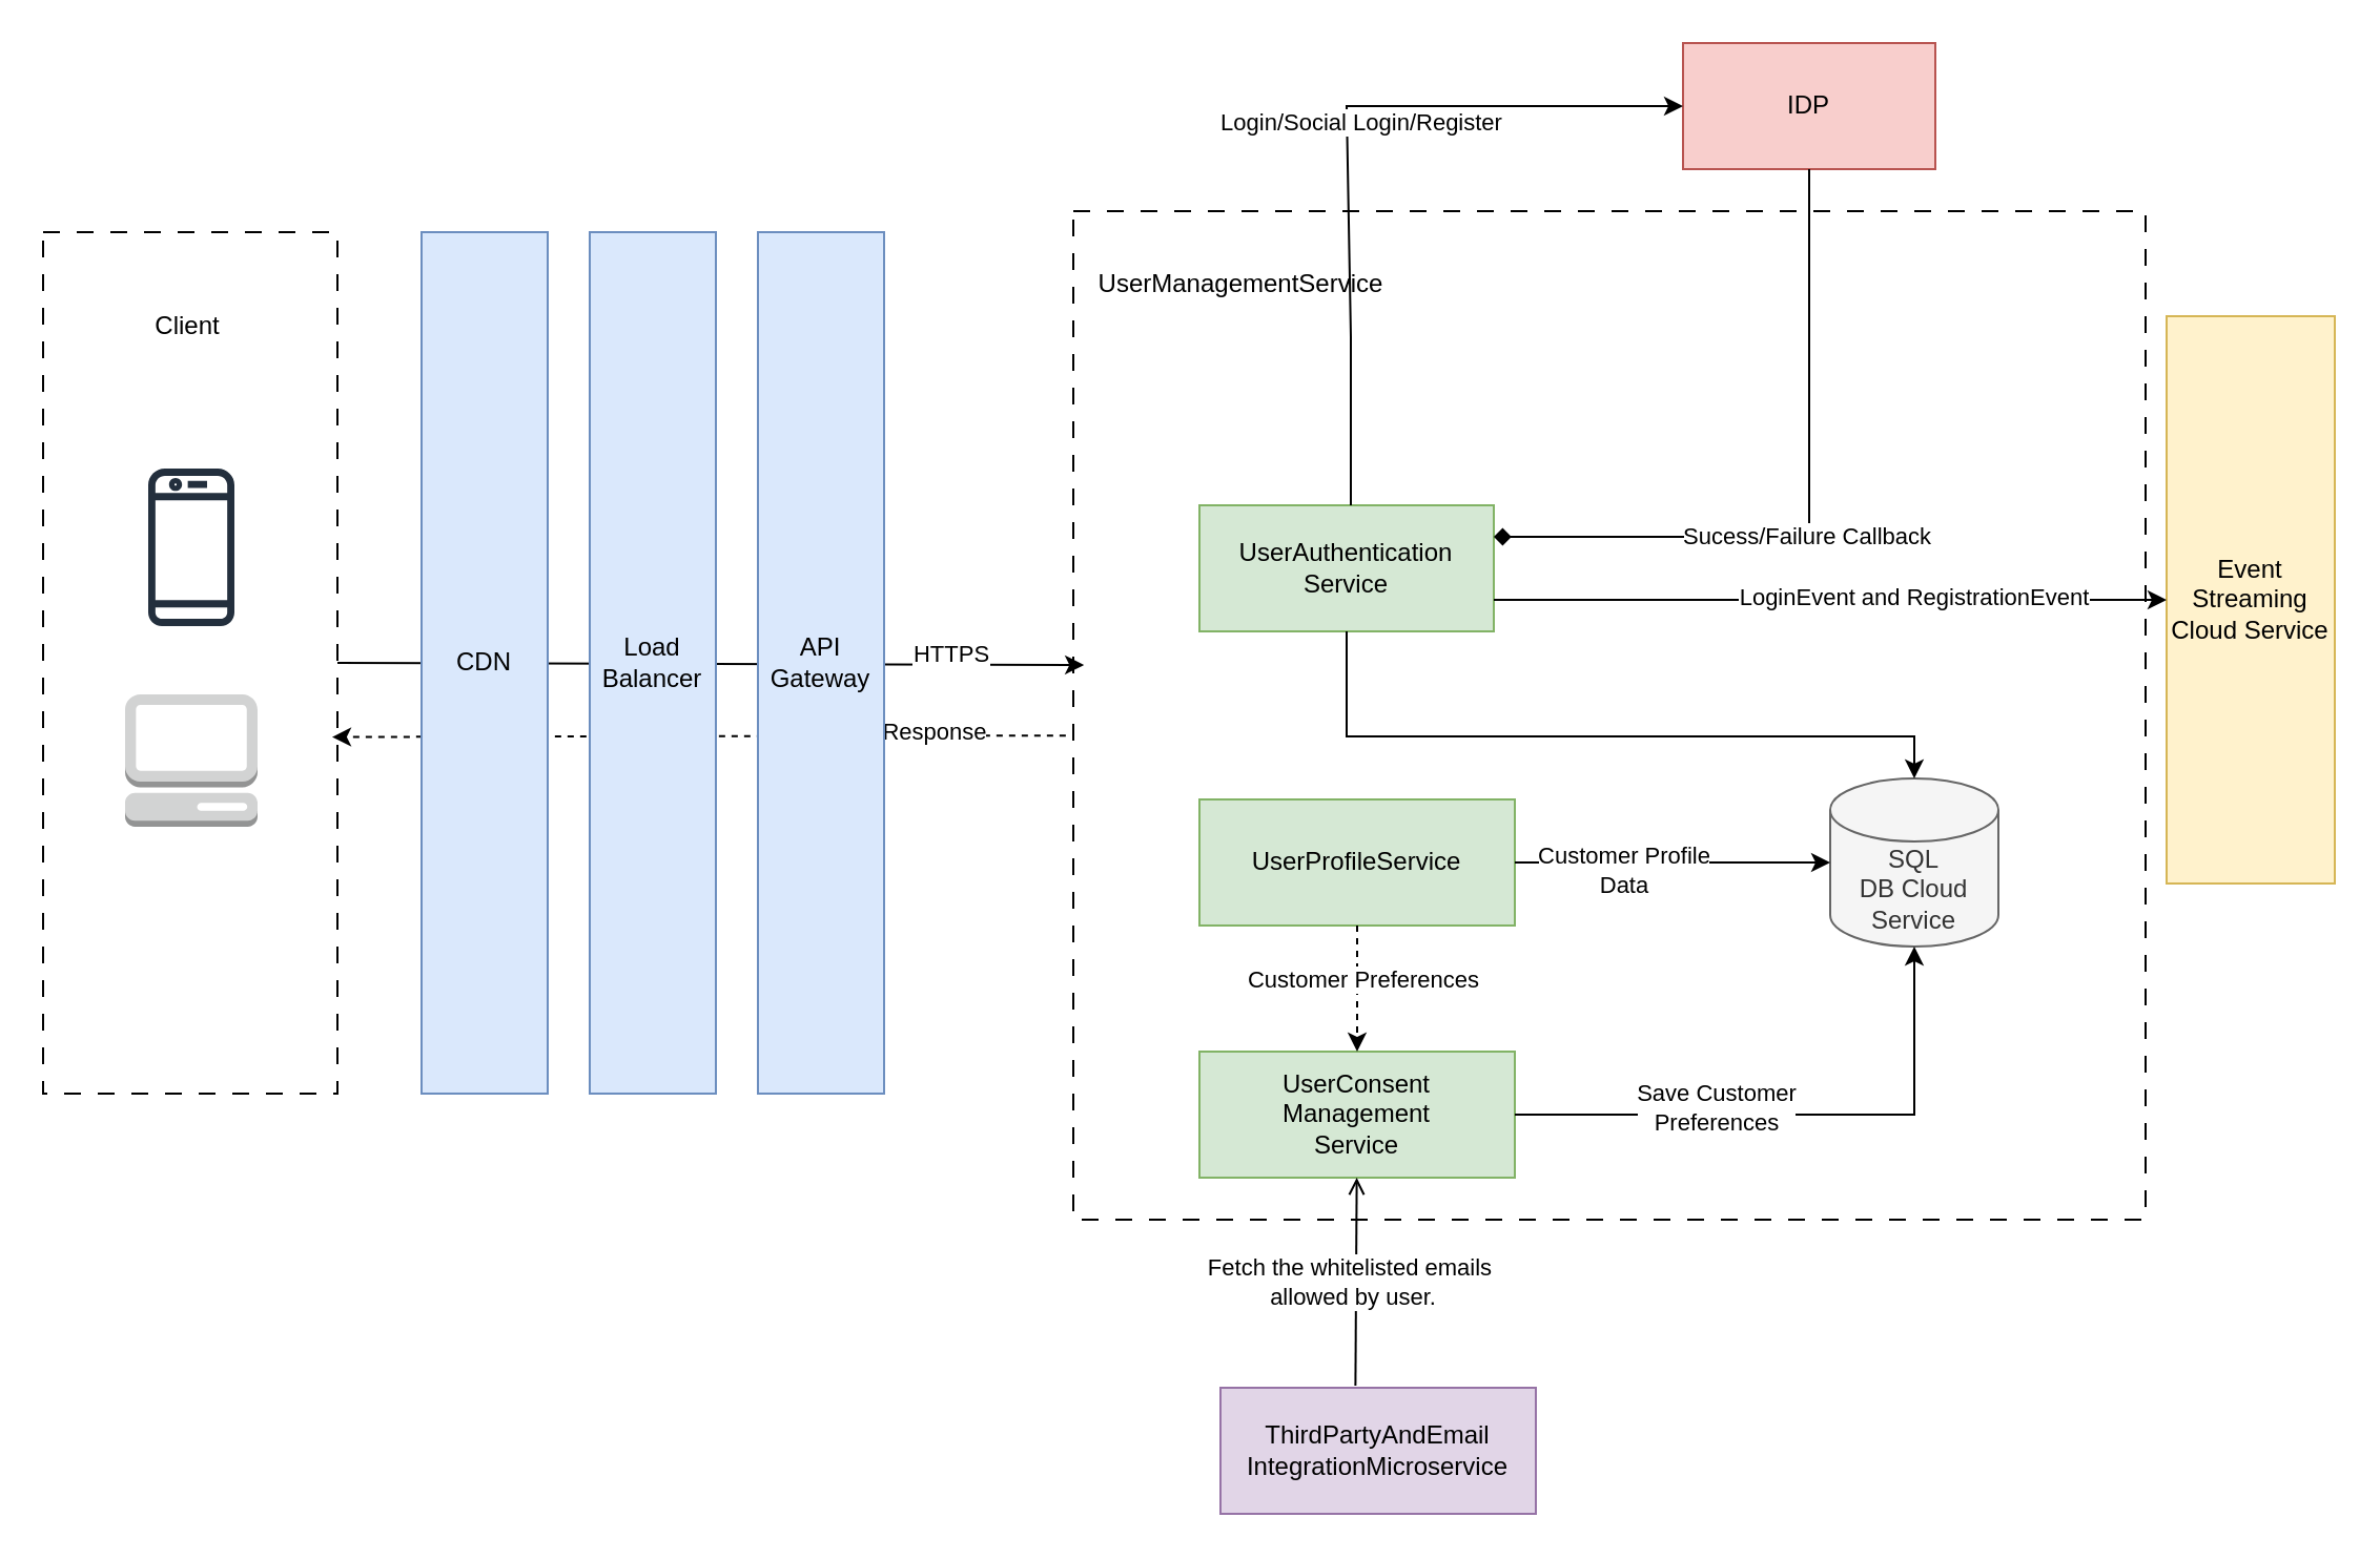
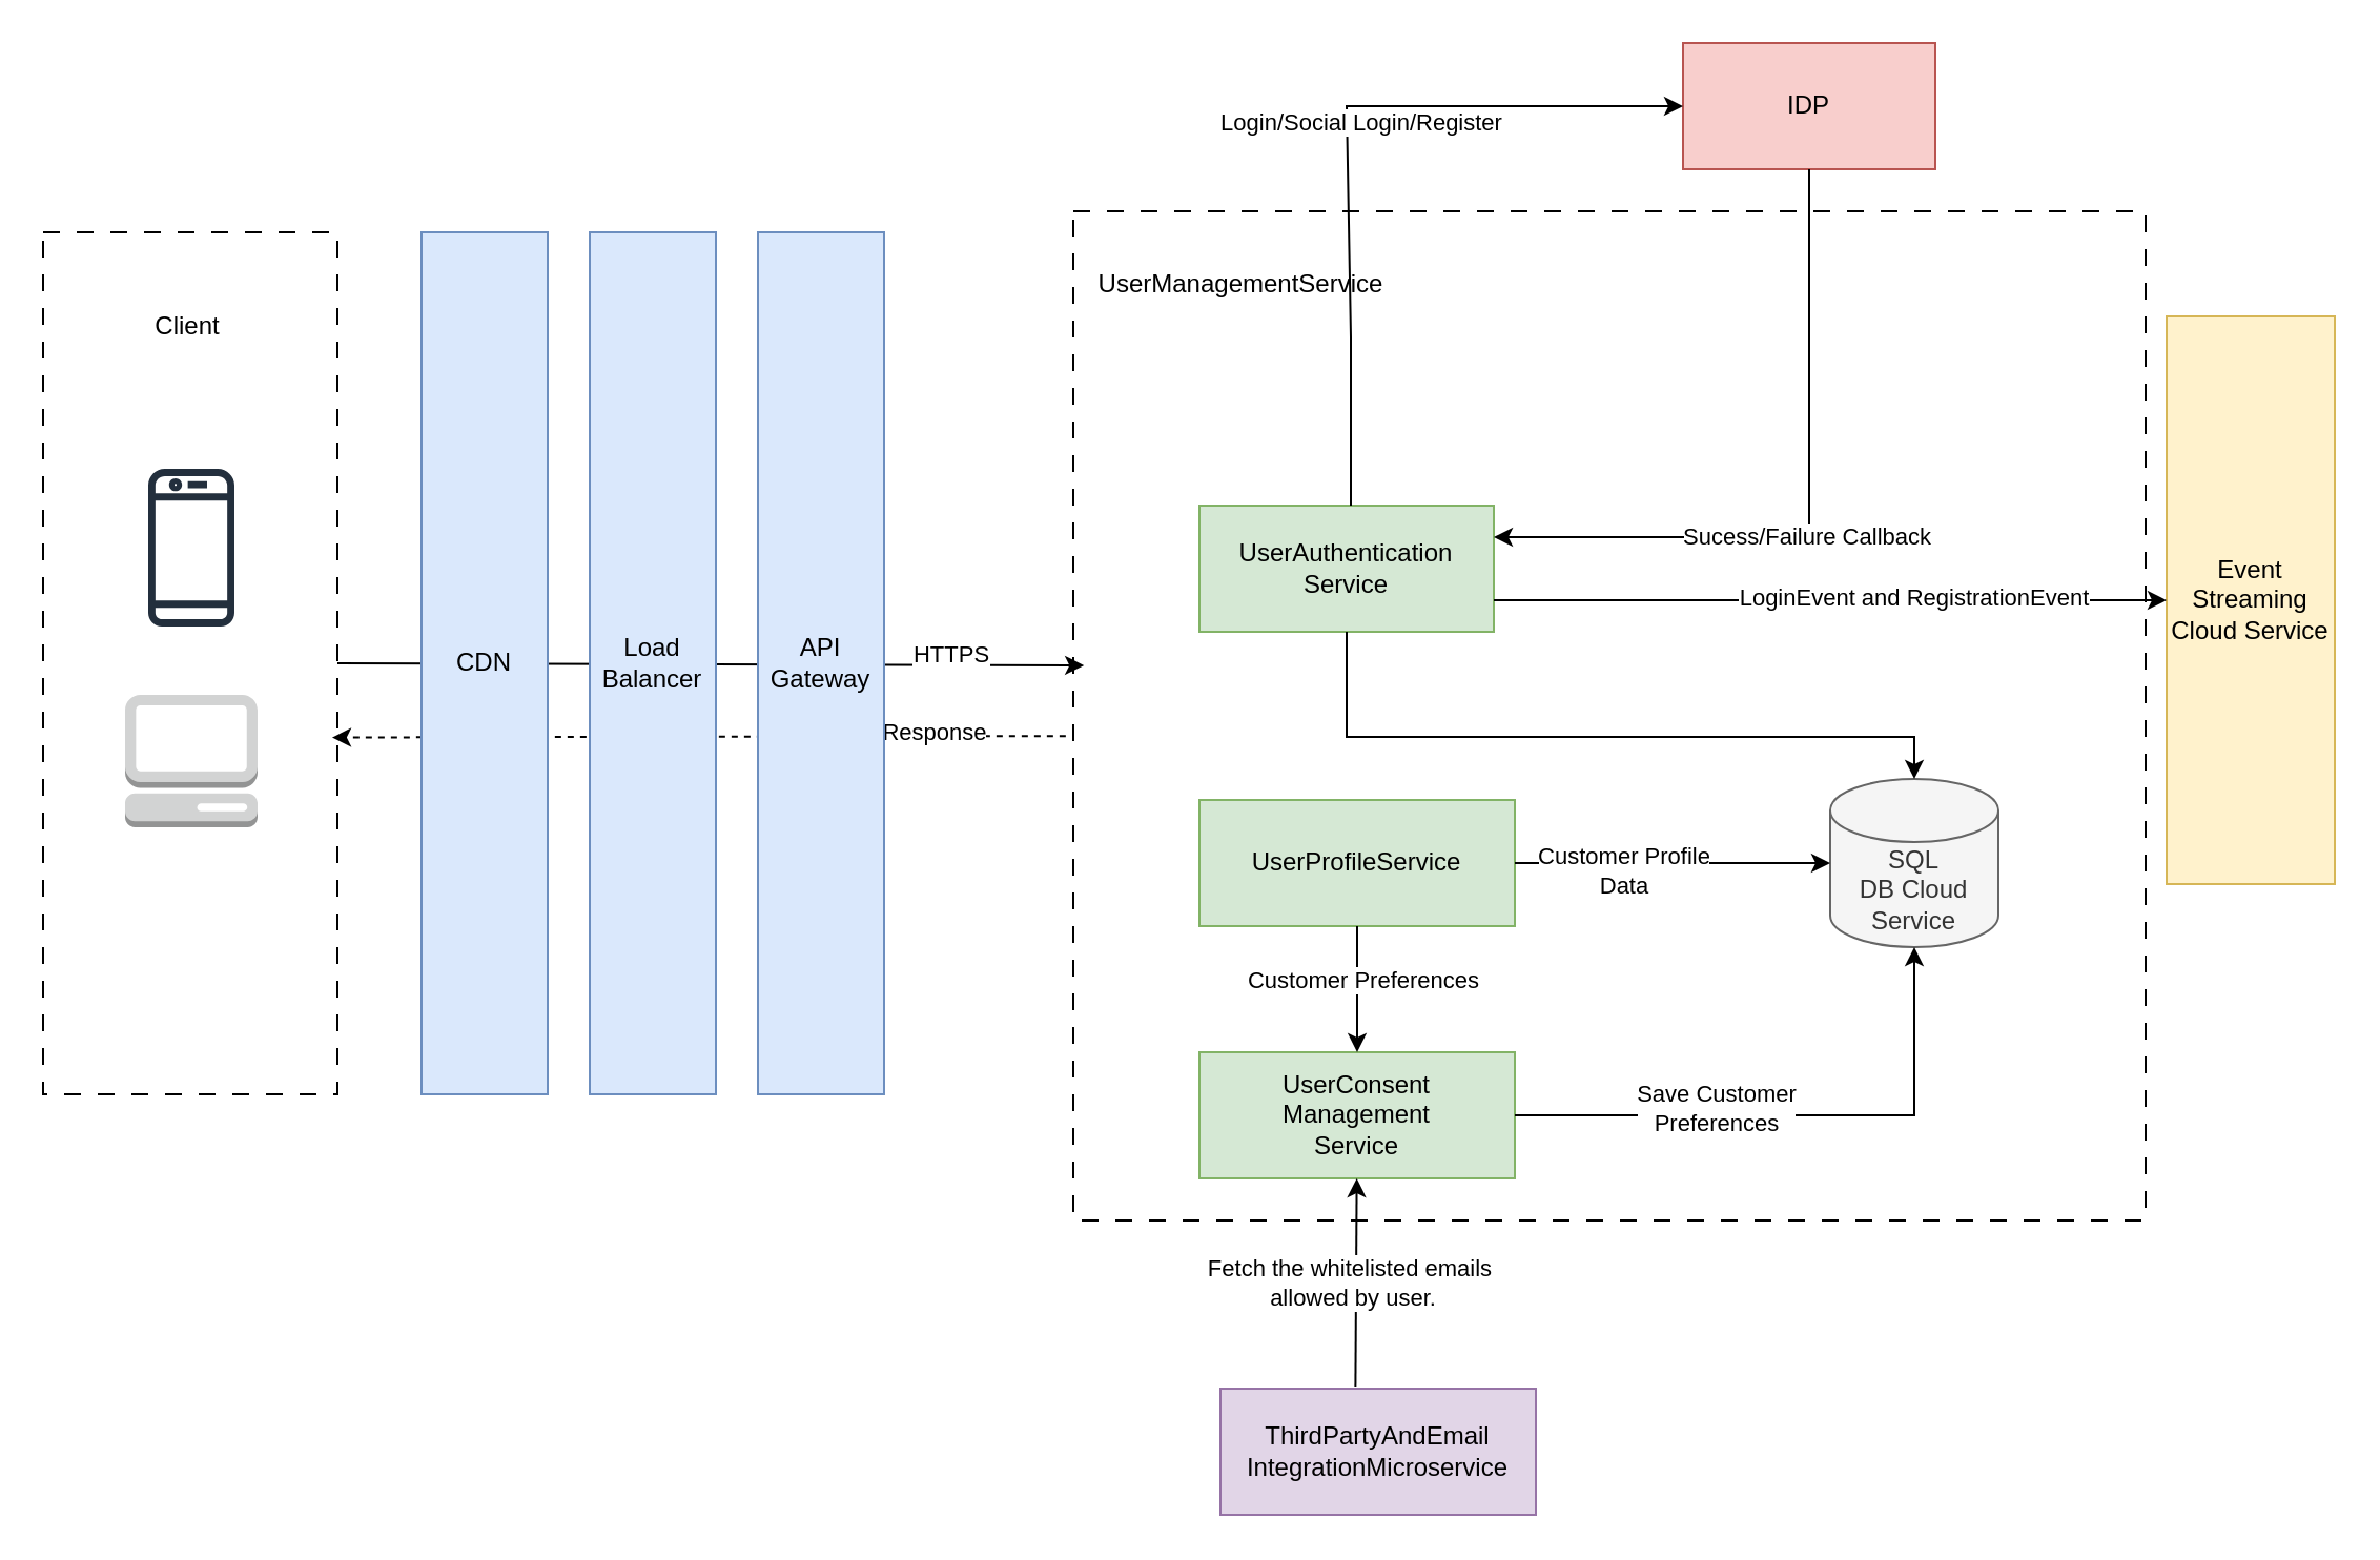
  <mxCell id="0" />
  <mxCell id="1" parent="0" />
  <mxCell id="2" value="" style="endArrow=classic;html=1;rounded=0;entryX=0.982;entryY=0.586;entryDx=0;entryDy=0;entryPerimeter=0;exitX=-0.007;exitY=0.52;exitDx=0;exitDy=0;dashed=1;exitPerimeter=0;" edge="1" parent="1" source="4" target="18"><mxGeometry width="50" height="50" relative="1" as="geometry"><mxPoint x="610" y="510" as="sourcePoint" /><mxPoint x="660" y="460" as="targetPoint" /></mxGeometry></mxCell>
  <mxCell id="3" value="Response" style="edgeLabel;html=1;align=center;verticalAlign=middle;resizable=0;points=[];" vertex="1" connectable="0" parent="2"><mxGeometry x="-0.634" y="-2" relative="1" as="geometry"><mxPoint x="1" as="offset" /></mxGeometry></mxCell>
  <mxCell id="4" value="" style="rounded=0;whiteSpace=wrap;html=1;align=right;fontSize=18;labelPosition=left;verticalLabelPosition=top;verticalAlign=bottom;horizontal=1;dashed=1;dashPattern=8 8;fillStyle=auto;fillColor=none;" vertex="1" parent="1"><mxGeometry x="510" y="100" width="510" height="480" as="geometry" /></mxCell>
  <mxCell id="5" value="UserAuthentication&lt;br&gt;Service" style="rounded=0;whiteSpace=wrap;html=1;fillColor=#d5e8d4;strokeColor=#82b366;" vertex="1" parent="1"><mxGeometry x="570" y="240" width="140" height="60" as="geometry" /></mxCell>
  <mxCell id="6" value="IDP" style="rounded=0;whiteSpace=wrap;html=1;fillColor=#f8cecc;strokeColor=#b85450;" vertex="1" parent="1"><mxGeometry x="800" y="20" width="120" height="60" as="geometry" /></mxCell>
  <mxCell id="7" value="" style="endArrow=classic;html=1;rounded=0;entryX=0;entryY=0.5;entryDx=0;entryDy=0;" edge="1" parent="1" target="6"><mxGeometry width="50" height="50" relative="1" as="geometry"><mxPoint x="642" y="240" as="sourcePoint" /><mxPoint x="800" y="280" as="targetPoint" /><Array as="points"><mxPoint x="642" y="160" /><mxPoint x="640" y="50" /></Array></mxGeometry></mxCell>
  <mxCell id="8" value="Login/Social Login/Register" style="edgeLabel;html=1;align=center;verticalAlign=middle;resizable=0;points=[];" vertex="1" connectable="0" parent="7"><mxGeometry x="-0.11" y="-6" relative="1" as="geometry"><mxPoint y="-26" as="offset" /></mxGeometry></mxCell>
  <mxCell id="9" value="SQL&lt;br&gt;DB Cloud Service" style="shape=cylinder3;whiteSpace=wrap;html=1;boundedLbl=1;backgroundOutline=1;size=15;fillColor=#f5f5f5;fontColor=#333333;strokeColor=#666666;" vertex="1" parent="1"><mxGeometry x="870" y="370" width="80" height="80" as="geometry" /></mxCell>
- <mxCell id="10" value="" style="endArrow=diamond;html=1;rounded=0;exitX=0.5;exitY=1;exitDx=0;exitDy=0;entryX=1;entryY=0.25;entryDx=0;entryDy=0;" edge="1" parent="1" source="6" target="5"><mxGeometry width="50" height="50" relative="1" as="geometry"><mxPoint x="820" y="320" as="sourcePoint" /><mxPoint x="870" y="270" as="targetPoint" /><Array as="points"><mxPoint x="860" y="255" /></Array></mxGeometry></mxCell>
+ <mxCell id="10" value="" style="endArrow=classic;html=1;rounded=0;exitX=0.5;exitY=1;exitDx=0;exitDy=0;entryX=1;entryY=0.25;entryDx=0;entryDy=0;" edge="1" parent="1" source="6" target="5"><mxGeometry width="50" height="50" relative="1" as="geometry"><mxPoint x="820" y="320" as="sourcePoint" /><mxPoint x="870" y="270" as="targetPoint" /><Array as="points"><mxPoint x="860" y="255" /></Array></mxGeometry></mxCell>
  <mxCell id="11" value="Sucess/Failure Callback" style="edgeLabel;html=1;align=center;verticalAlign=middle;resizable=0;points=[];" vertex="1" connectable="0" parent="10"><mxGeometry x="0.068" y="-3" relative="1" as="geometry"><mxPoint x="1" as="offset" /></mxGeometry></mxCell>
  <mxCell id="12" value="Event Streaming Cloud Service" style="rounded=0;whiteSpace=wrap;html=1;fillColor=#fff2cc;strokeColor=#d6b656;" vertex="1" parent="1"><mxGeometry x="1030" y="150" width="80" height="270" as="geometry" /></mxCell>
  <mxCell id="13" value="" style="endArrow=classic;html=1;rounded=0;exitX=1;exitY=0.75;exitDx=0;exitDy=0;entryX=0;entryY=0.5;entryDx=0;entryDy=0;" edge="1" parent="1" source="5" target="12"><mxGeometry width="50" height="50" relative="1" as="geometry"><mxPoint x="820" y="320" as="sourcePoint" /><mxPoint x="870" y="270" as="targetPoint" /></mxGeometry></mxCell>
  <mxCell id="14" value="LoginEvent and RegistrationEvent" style="edgeLabel;html=1;align=center;verticalAlign=middle;resizable=0;points=[];" vertex="1" connectable="0" parent="13"><mxGeometry x="0.247" y="2" relative="1" as="geometry"><mxPoint x="-1" as="offset" /></mxGeometry></mxCell>
  <mxCell id="15" value="UserProfileService" style="rounded=0;whiteSpace=wrap;html=1;fillColor=#d5e8d4;strokeColor=#82b366;" vertex="1" parent="1"><mxGeometry x="570" y="380" width="150" height="60" as="geometry" /></mxCell>
  <mxCell id="16" value="" style="sketch=0;outlineConnect=0;fontColor=#232F3E;gradientColor=none;fillColor=#232F3D;strokeColor=none;dashed=0;verticalLabelPosition=bottom;verticalAlign=top;align=center;html=1;fontSize=12;fontStyle=0;aspect=fixed;pointerEvents=1;shape=mxgraph.aws4.mobile_client;" vertex="1" parent="1"><mxGeometry x="70" y="221" width="41" height="78" as="geometry" /></mxCell>
  <mxCell id="17" value="" style="outlineConnect=0;dashed=0;verticalLabelPosition=bottom;verticalAlign=top;align=center;html=1;shape=mxgraph.aws3.management_console;fillColor=#D2D3D3;gradientColor=none;" vertex="1" parent="1"><mxGeometry x="59" y="330" width="63" height="63" as="geometry" /></mxCell>
  <mxCell id="18" value="" style="rounded=0;whiteSpace=wrap;html=1;align=right;fontSize=18;labelPosition=left;verticalLabelPosition=top;verticalAlign=bottom;horizontal=1;dashed=1;dashPattern=8 8;fillStyle=auto;fillColor=none;" vertex="1" parent="1"><mxGeometry x="20" y="110" width="140" height="410" as="geometry" /></mxCell>
  <mxCell id="19" value="Client" style="text;html=1;strokeColor=none;fillColor=none;align=center;verticalAlign=middle;whiteSpace=wrap;rounded=0;" vertex="1" parent="1"><mxGeometry x="59" y="140" width="60" height="30" as="geometry" /></mxCell>
  <mxCell id="20" value="" style="endArrow=classic;html=1;rounded=0;entryX=0.01;entryY=0.45;entryDx=0;entryDy=0;entryPerimeter=0;exitX=1;exitY=0.5;exitDx=0;exitDy=0;" edge="1" parent="1" source="18" target="4"><mxGeometry width="50" height="50" relative="1" as="geometry"><mxPoint x="700" y="380" as="sourcePoint" /><mxPoint x="750" y="330" as="targetPoint" /></mxGeometry></mxCell>
  <mxCell id="21" value="HTTPS" style="edgeLabel;html=1;align=center;verticalAlign=middle;resizable=0;points=[];" vertex="1" connectable="0" parent="20"><mxGeometry x="0.758" y="3" relative="1" as="geometry"><mxPoint x="-21" y="-2" as="offset" /></mxGeometry></mxCell>
  <mxCell id="22" value="CDN" style="rounded=0;whiteSpace=wrap;html=1;fillColor=#dae8fc;strokeColor=#6c8ebf;" vertex="1" parent="1"><mxGeometry x="200" y="110" width="60" height="410" as="geometry" /></mxCell>
  <mxCell id="23" value="Load Balancer" style="rounded=0;whiteSpace=wrap;html=1;fillColor=#dae8fc;strokeColor=#6c8ebf;" vertex="1" parent="1"><mxGeometry x="280" y="110" width="60" height="410" as="geometry" /></mxCell>
  <mxCell id="24" value="" style="endArrow=classic;html=1;rounded=0;exitX=0.5;exitY=1;exitDx=0;exitDy=0;entryX=0.5;entryY=0;entryDx=0;entryDy=0;entryPerimeter=0;" edge="1" parent="1" source="5" target="9"><mxGeometry width="50" height="50" relative="1" as="geometry"><mxPoint x="760" y="390" as="sourcePoint" /><mxPoint x="810" y="340" as="targetPoint" /><Array as="points"><mxPoint x="640" y="350" /><mxPoint x="910" y="350" /></Array></mxGeometry></mxCell>
  <mxCell id="25" value="" style="endArrow=classic;html=1;rounded=0;exitX=1;exitY=0.5;exitDx=0;exitDy=0;entryX=0;entryY=0.5;entryDx=0;entryDy=0;entryPerimeter=0;" edge="1" parent="1" source="15" target="9"><mxGeometry width="50" height="50" relative="1" as="geometry"><mxPoint x="760" y="390" as="sourcePoint" /><mxPoint x="810" y="340" as="targetPoint" /></mxGeometry></mxCell>
  <mxCell id="26" value="Customer Profile&lt;br&gt;Data" style="edgeLabel;html=1;align=center;verticalAlign=middle;resizable=0;points=[];" vertex="1" connectable="0" parent="25"><mxGeometry x="-0.304" y="-3" relative="1" as="geometry"><mxPoint x="-1" as="offset" /></mxGeometry></mxCell>
  <mxCell id="27" value="UserConsent&lt;br&gt;Management&lt;br&gt;Service" style="rounded=0;whiteSpace=wrap;html=1;fillColor=#d5e8d4;strokeColor=#82b366;" vertex="1" parent="1"><mxGeometry x="570" y="500" width="150" height="60" as="geometry" /></mxCell>
  <mxCell id="28" value="" style="endArrow=classic;html=1;rounded=0;exitX=1;exitY=0.5;exitDx=0;exitDy=0;entryX=0.5;entryY=1;entryDx=0;entryDy=0;entryPerimeter=0;" edge="1" parent="1" source="27" target="9"><mxGeometry width="50" height="50" relative="1" as="geometry"><mxPoint x="730" y="300" as="sourcePoint" /><mxPoint x="780" y="250" as="targetPoint" /><Array as="points"><mxPoint x="910" y="530" /></Array></mxGeometry></mxCell>
  <mxCell id="29" value="Save Customer &lt;br&gt;Preferences" style="edgeLabel;html=1;align=center;verticalAlign=middle;resizable=0;points=[];" vertex="1" connectable="0" parent="28"><mxGeometry x="-0.292" y="4" relative="1" as="geometry"><mxPoint x="-1" as="offset" /></mxGeometry></mxCell>
  <mxCell id="30" value="ThirdPartyAndEmail&lt;br&gt;IntegrationMicroservice" style="rounded=0;whiteSpace=wrap;html=1;fillColor=#e1d5e7;strokeColor=#9673a6;" vertex="1" parent="1"><mxGeometry x="580" y="660" width="150" height="60" as="geometry" /></mxCell>
- <mxCell id="31" value="" style="endArrow=open;html=1;rounded=0;exitX=0.428;exitY=-0.017;exitDx=0;exitDy=0;exitPerimeter=0;" edge="1" parent="1" source="30" target="27"><mxGeometry width="50" height="50" relative="1" as="geometry"><mxPoint x="580" y="640" as="sourcePoint" /><mxPoint x="644.66" y="707" as="targetPoint" /></mxGeometry></mxCell>
+ <mxCell id="31" value="" style="endArrow=classic;html=1;rounded=0;exitX=0.428;exitY=-0.017;exitDx=0;exitDy=0;exitPerimeter=0;" edge="1" parent="1" source="30" target="27"><mxGeometry width="50" height="50" relative="1" as="geometry"><mxPoint x="580" y="640" as="sourcePoint" /><mxPoint x="644.66" y="707" as="targetPoint" /></mxGeometry></mxCell>
  <mxCell id="32" value="Fetch the whitelisted emails&amp;nbsp;&lt;br&gt;allowed by user." style="edgeLabel;html=1;align=center;verticalAlign=middle;resizable=0;points=[];" vertex="1" connectable="0" parent="31"><mxGeometry x="-0.016" y="2" relative="1" as="geometry"><mxPoint as="offset" /></mxGeometry></mxCell>
- <mxCell id="33" value="" style="endArrow=classic;html=1;rounded=0;entryX=0.5;entryY=0;entryDx=0;entryDy=0;exitX=0.5;exitY=1;exitDx=0;exitDy=0;dashed=1;" edge="1" parent="1" source="15" target="27"><mxGeometry width="50" height="50" relative="1" as="geometry"><mxPoint x="610" y="490" as="sourcePoint" /><mxPoint x="660" y="440" as="targetPoint" /></mxGeometry></mxCell>
+ <mxCell id="33" value="" style="endArrow=classic;html=1;rounded=0;entryX=0.5;entryY=0;entryDx=0;entryDy=0;exitX=0.5;exitY=1;exitDx=0;exitDy=0;" edge="1" parent="1" source="15" target="27"><mxGeometry width="50" height="50" relative="1" as="geometry"><mxPoint x="610" y="490" as="sourcePoint" /><mxPoint x="660" y="440" as="targetPoint" /></mxGeometry></mxCell>
  <mxCell id="34" value="Customer Preferences" style="edgeLabel;html=1;align=center;verticalAlign=middle;resizable=0;points=[];" vertex="1" connectable="0" parent="33"><mxGeometry x="-0.19" y="2" relative="1" as="geometry"><mxPoint y="1" as="offset" /></mxGeometry></mxCell>
  <mxCell id="35" value="API Gateway" style="rounded=0;whiteSpace=wrap;html=1;fillColor=#dae8fc;strokeColor=#6c8ebf;" vertex="1" parent="1"><mxGeometry y="110" width="60" height="410" as="geometry" x="360" /></mxCell>
  <mxCell id="36" value="UserManagementService" style="text;html=1;strokeColor=none;fillColor=none;align=center;verticalAlign=middle;whiteSpace=wrap;rounded=0;" vertex="1" parent="1"><mxGeometry x="560" y="120" width="60" height="30" as="geometry" /></mxCell>
